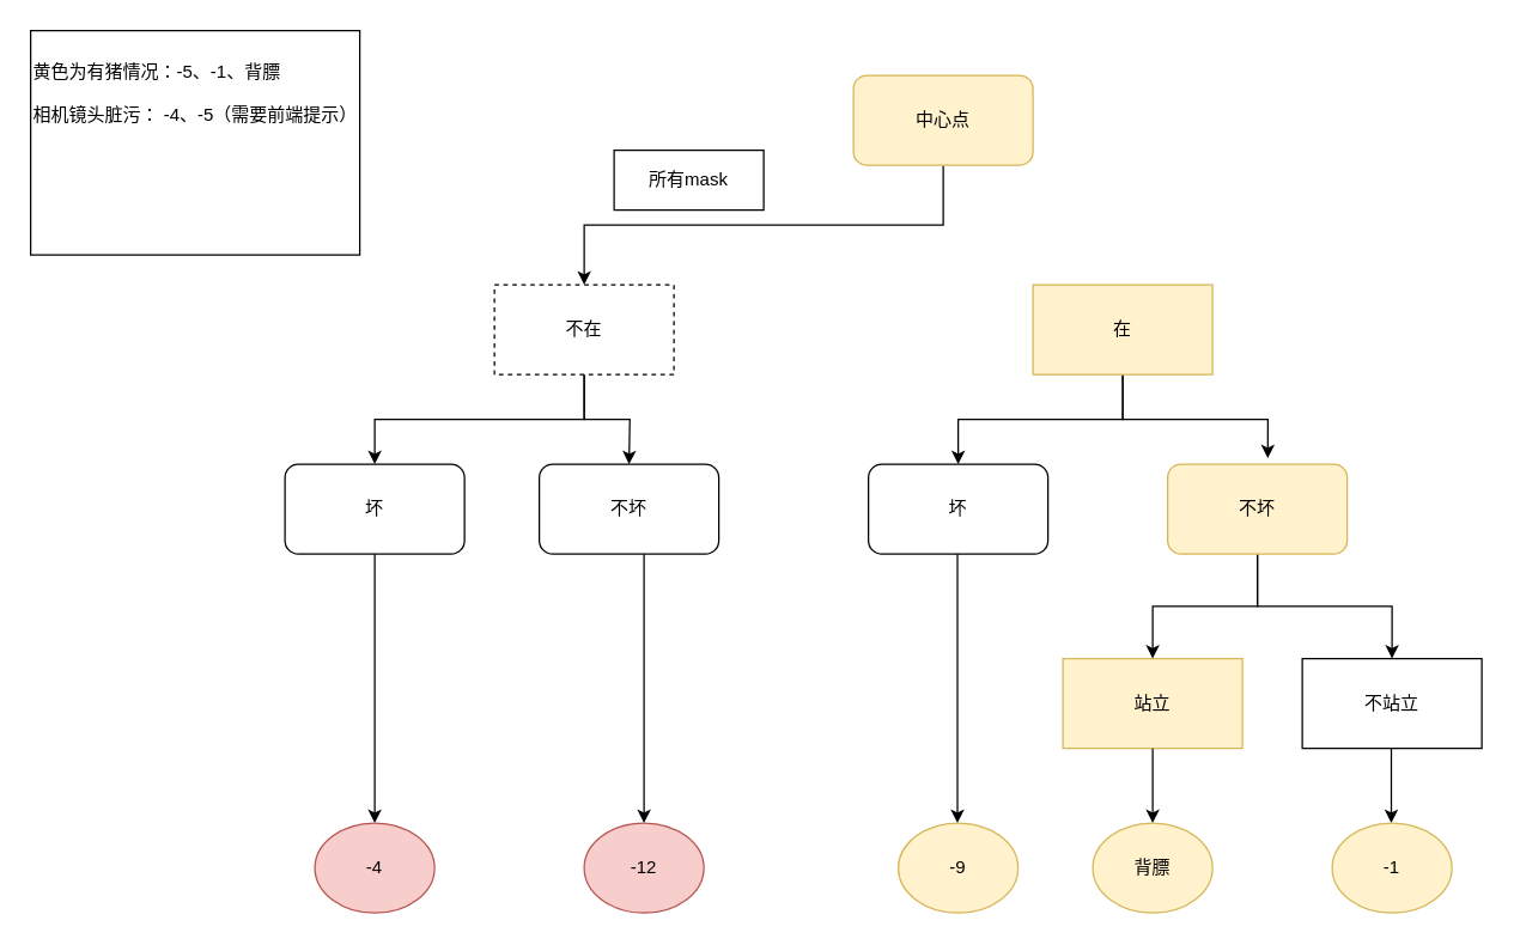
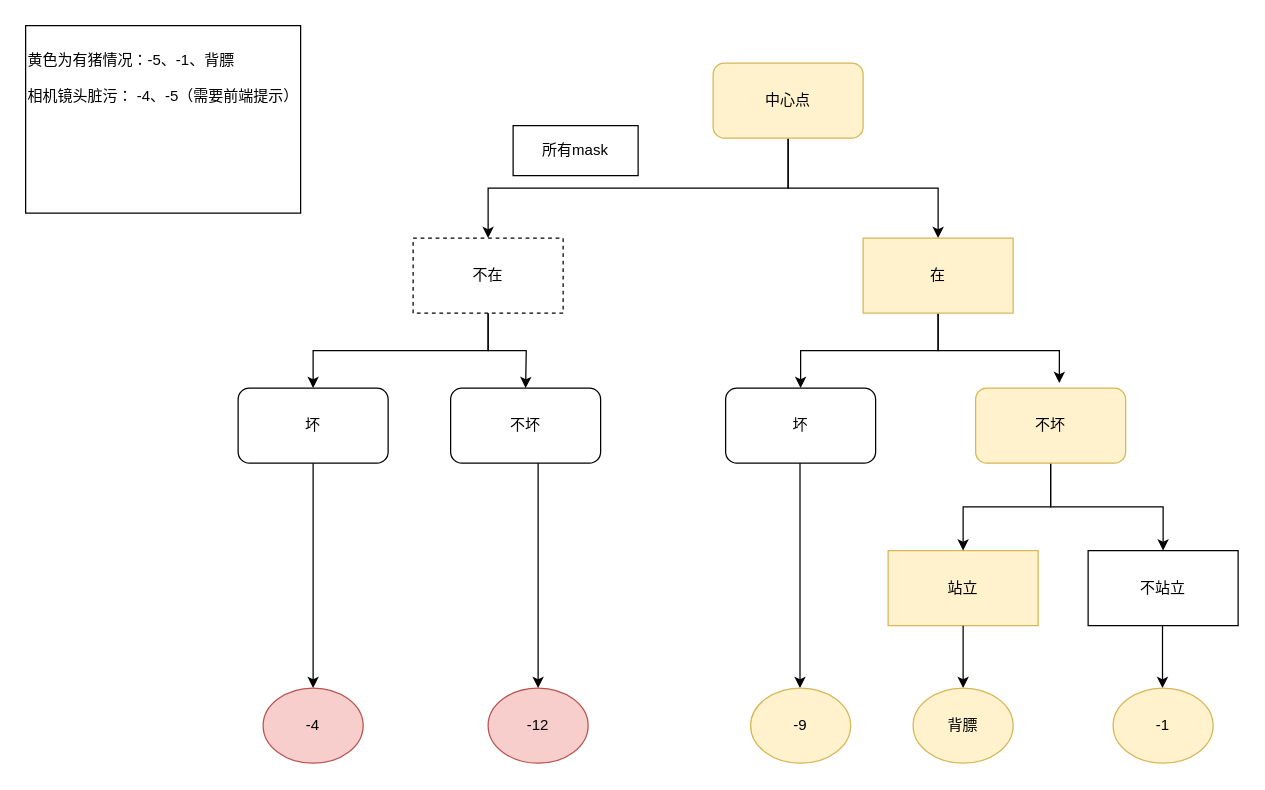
  <mxCell id="0" />
  <mxCell id="1" parent="0" />
  <mxCell id="2" style="edgeStyle=orthogonalEdgeStyle;rounded=0;orthogonalLoop=1;jettySize=auto;html=1;exitX=0.5;exitY=1;exitDx=0;exitDy=0;" edge="1" parent="1" source="4" target="7"><mxGeometry relative="1" as="geometry" /></mxCell>
+ <mxCell id="3" style="edgeStyle=orthogonalEdgeStyle;rounded=0;orthogonalLoop=1;jettySize=auto;html=1;entryX=0.5;entryY=0;entryDx=0;entryDy=0;" edge="1" parent="1" source="4" target="10"><mxGeometry relative="1" as="geometry"><Array as="points"><mxPoint x="630" y="150" /><mxPoint x="750" y="150" /></Array></mxGeometry></mxCell>
  <mxCell id="4" value="中心点" style="rounded=1;whiteSpace=wrap;html=1;fillColor=#fff2cc;strokeColor=#d6b656;" vertex="1" parent="1"><mxGeometry x="570" y="50" width="120" height="60" as="geometry" /></mxCell>
  <mxCell id="5" style="edgeStyle=orthogonalEdgeStyle;rounded=0;orthogonalLoop=1;jettySize=auto;html=1;exitX=0.5;exitY=1;exitDx=0;exitDy=0;entryX=0.5;entryY=0;entryDx=0;entryDy=0;" edge="1" parent="1" source="7" target="17"><mxGeometry relative="1" as="geometry" /></mxCell>
  <mxCell id="6" style="edgeStyle=orthogonalEdgeStyle;rounded=0;orthogonalLoop=1;jettySize=auto;html=1;exitX=0.5;exitY=1;exitDx=0;exitDy=0;entryX=0.5;entryY=0;entryDx=0;entryDy=0;" edge="1" parent="1" source="7"><mxGeometry relative="1" as="geometry"><mxPoint x="420" y="310" as="targetPoint" /></mxGeometry></mxCell>
  <mxCell id="7" value="不在" style="rounded=0;whiteSpace=wrap;html=1;dashed=1;" vertex="1" parent="1"><mxGeometry x="330" y="190" width="120" height="60" as="geometry" /></mxCell>
  <mxCell id="8" style="edgeStyle=orthogonalEdgeStyle;rounded=0;orthogonalLoop=1;jettySize=auto;html=1;exitX=0.5;exitY=1;exitDx=0;exitDy=0;entryX=0.5;entryY=0;entryDx=0;entryDy=0;" edge="1" parent="1" source="10" target="13"><mxGeometry relative="1" as="geometry" /></mxCell>
  <mxCell id="9" style="edgeStyle=orthogonalEdgeStyle;rounded=0;orthogonalLoop=1;jettySize=auto;html=1;exitX=0.5;exitY=1;exitDx=0;exitDy=0;entryX=0.558;entryY=-0.067;entryDx=0;entryDy=0;entryPerimeter=0;" edge="1" parent="1" source="10" target="16"><mxGeometry relative="1" as="geometry" /></mxCell>
  <mxCell id="10" value="在" style="rounded=0;whiteSpace=wrap;html=1;fillColor=#fff2cc;strokeColor=#d6b656;" vertex="1" parent="1"><mxGeometry x="690" y="190" width="120" height="60" as="geometry" /></mxCell>
  <mxCell id="11" value="站立" style="rounded=0;whiteSpace=wrap;html=1;fillColor=#fff2cc;strokeColor=#d6b656;" vertex="1" parent="1"><mxGeometry x="710" y="440" width="120" height="60" as="geometry" /></mxCell>
  <mxCell id="12" value="不站立" style="rounded=0;whiteSpace=wrap;html=1;" vertex="1" parent="1"><mxGeometry x="870" y="440" width="120" height="60" as="geometry" /></mxCell>
  <mxCell id="13" value="坏" style="rounded=1;whiteSpace=wrap;html=1;" vertex="1" parent="1"><mxGeometry x="580" y="310" width="120" height="60" as="geometry" /></mxCell>
  <mxCell id="14" style="edgeStyle=orthogonalEdgeStyle;rounded=0;orthogonalLoop=1;jettySize=auto;html=1;exitX=0.5;exitY=1;exitDx=0;exitDy=0;entryX=0.5;entryY=0;entryDx=0;entryDy=0;" edge="1" parent="1" source="16" target="11"><mxGeometry relative="1" as="geometry" /></mxCell>
  <mxCell id="15" style="edgeStyle=orthogonalEdgeStyle;rounded=0;orthogonalLoop=1;jettySize=auto;html=1;exitX=0.5;exitY=1;exitDx=0;exitDy=0;entryX=0.5;entryY=0;entryDx=0;entryDy=0;" edge="1" parent="1" source="16" target="12"><mxGeometry relative="1" as="geometry" /></mxCell>
  <mxCell id="16" value="不坏" style="rounded=1;whiteSpace=wrap;html=1;fillColor=#fff2cc;strokeColor=#d6b656;" vertex="1" parent="1"><mxGeometry x="780" y="310" width="120" height="60" as="geometry" /></mxCell>
  <mxCell id="17" value="坏" style="rounded=1;whiteSpace=wrap;html=1;" vertex="1" parent="1"><mxGeometry x="190" y="310" width="120" height="60" as="geometry" /></mxCell>
  <mxCell id="18" value="不坏" style="rounded=1;whiteSpace=wrap;html=1;" vertex="1" parent="1"><mxGeometry x="360" y="310" width="120" height="60" as="geometry" /></mxCell>
  <mxCell id="19" value="" style="endArrow=classic;html=1;rounded=0;exitX=0.5;exitY=1;exitDx=0;exitDy=0;" edge="1" parent="1" source="17"><mxGeometry width="50" height="50" relative="1" as="geometry"><mxPoint x="250" y="450" as="sourcePoint" /><mxPoint x="250" y="550" as="targetPoint" /></mxGeometry></mxCell>
  <mxCell id="20" value="" style="endArrow=classic;html=1;rounded=0;exitX=0.5;exitY=1;exitDx=0;exitDy=0;" edge="1" parent="1"><mxGeometry width="50" height="50" relative="1" as="geometry"><mxPoint x="430" y="370" as="sourcePoint" /><mxPoint x="430" y="550" as="targetPoint" /></mxGeometry></mxCell>
  <mxCell id="21" value="" style="endArrow=classic;html=1;rounded=0;exitX=0.5;exitY=1;exitDx=0;exitDy=0;" edge="1" parent="1"><mxGeometry width="50" height="50" relative="1" as="geometry"><mxPoint x="639.5" y="370" as="sourcePoint" /><mxPoint x="639.5" y="550" as="targetPoint" /></mxGeometry></mxCell>
  <mxCell id="22" value="" style="endArrow=classic;html=1;rounded=0;exitX=0.5;exitY=1;exitDx=0;exitDy=0;" edge="1" parent="1" source="11"><mxGeometry width="50" height="50" relative="1" as="geometry"><mxPoint x="769.5" y="520" as="sourcePoint" /><mxPoint x="770" y="550" as="targetPoint" /></mxGeometry></mxCell>
  <mxCell id="23" value="" style="endArrow=classic;html=1;rounded=0;exitX=0.5;exitY=1;exitDx=0;exitDy=0;" edge="1" parent="1"><mxGeometry width="50" height="50" relative="1" as="geometry"><mxPoint x="929.5" y="500" as="sourcePoint" /><mxPoint x="929.5" y="550" as="targetPoint" /></mxGeometry></mxCell>
  <mxCell id="24" value="-4" style="ellipse;whiteSpace=wrap;html=1;fillColor=#f8cecc;strokeColor=#b85450;" vertex="1" parent="1"><mxGeometry x="210" y="550" width="80" height="60" as="geometry" /></mxCell>
  <mxCell id="25" value="-1" style="ellipse;whiteSpace=wrap;html=1;fillColor=#fff2cc;strokeColor=#d6b656;" vertex="1" parent="1"><mxGeometry x="890" y="550" width="80" height="60" as="geometry" /></mxCell>
  <mxCell id="26" value="背膘" style="ellipse;whiteSpace=wrap;html=1;fillColor=#fff2cc;strokeColor=#d6b656;" vertex="1" parent="1"><mxGeometry x="730" y="550" width="80" height="60" as="geometry" /></mxCell>
  <mxCell id="27" value="-9" style="ellipse;whiteSpace=wrap;html=1;fillColor=#fff2cc;strokeColor=#d6b656;" vertex="1" parent="1"><mxGeometry x="600" y="550" width="80" height="60" as="geometry" /></mxCell>
  <mxCell id="28" value="-12" style="ellipse;whiteSpace=wrap;html=1;fillColor=#f8cecc;strokeColor=#b85450;" vertex="1" parent="1"><mxGeometry x="390" y="550" width="80" height="60" as="geometry" /></mxCell>
  <mxCell id="29" value="所有mask" style="rounded=0;whiteSpace=wrap;html=1;" vertex="1" parent="1"><mxGeometry x="410" y="100" width="100" height="40" as="geometry" /></mxCell>
  <mxCell id="30" value="&lt;br&gt;黄色为有猪情况：-5、-1、背膘&lt;br&gt;&lt;br&gt;相机镜头脏污： -4、-5（需要前端提示）&lt;br&gt;&lt;br&gt;" style="rounded=0;whiteSpace=wrap;html=1;align=left;verticalAlign=top;" vertex="1" parent="1"><mxGeometry x="20" y="20" width="220" height="150" as="geometry" /></mxCell>
